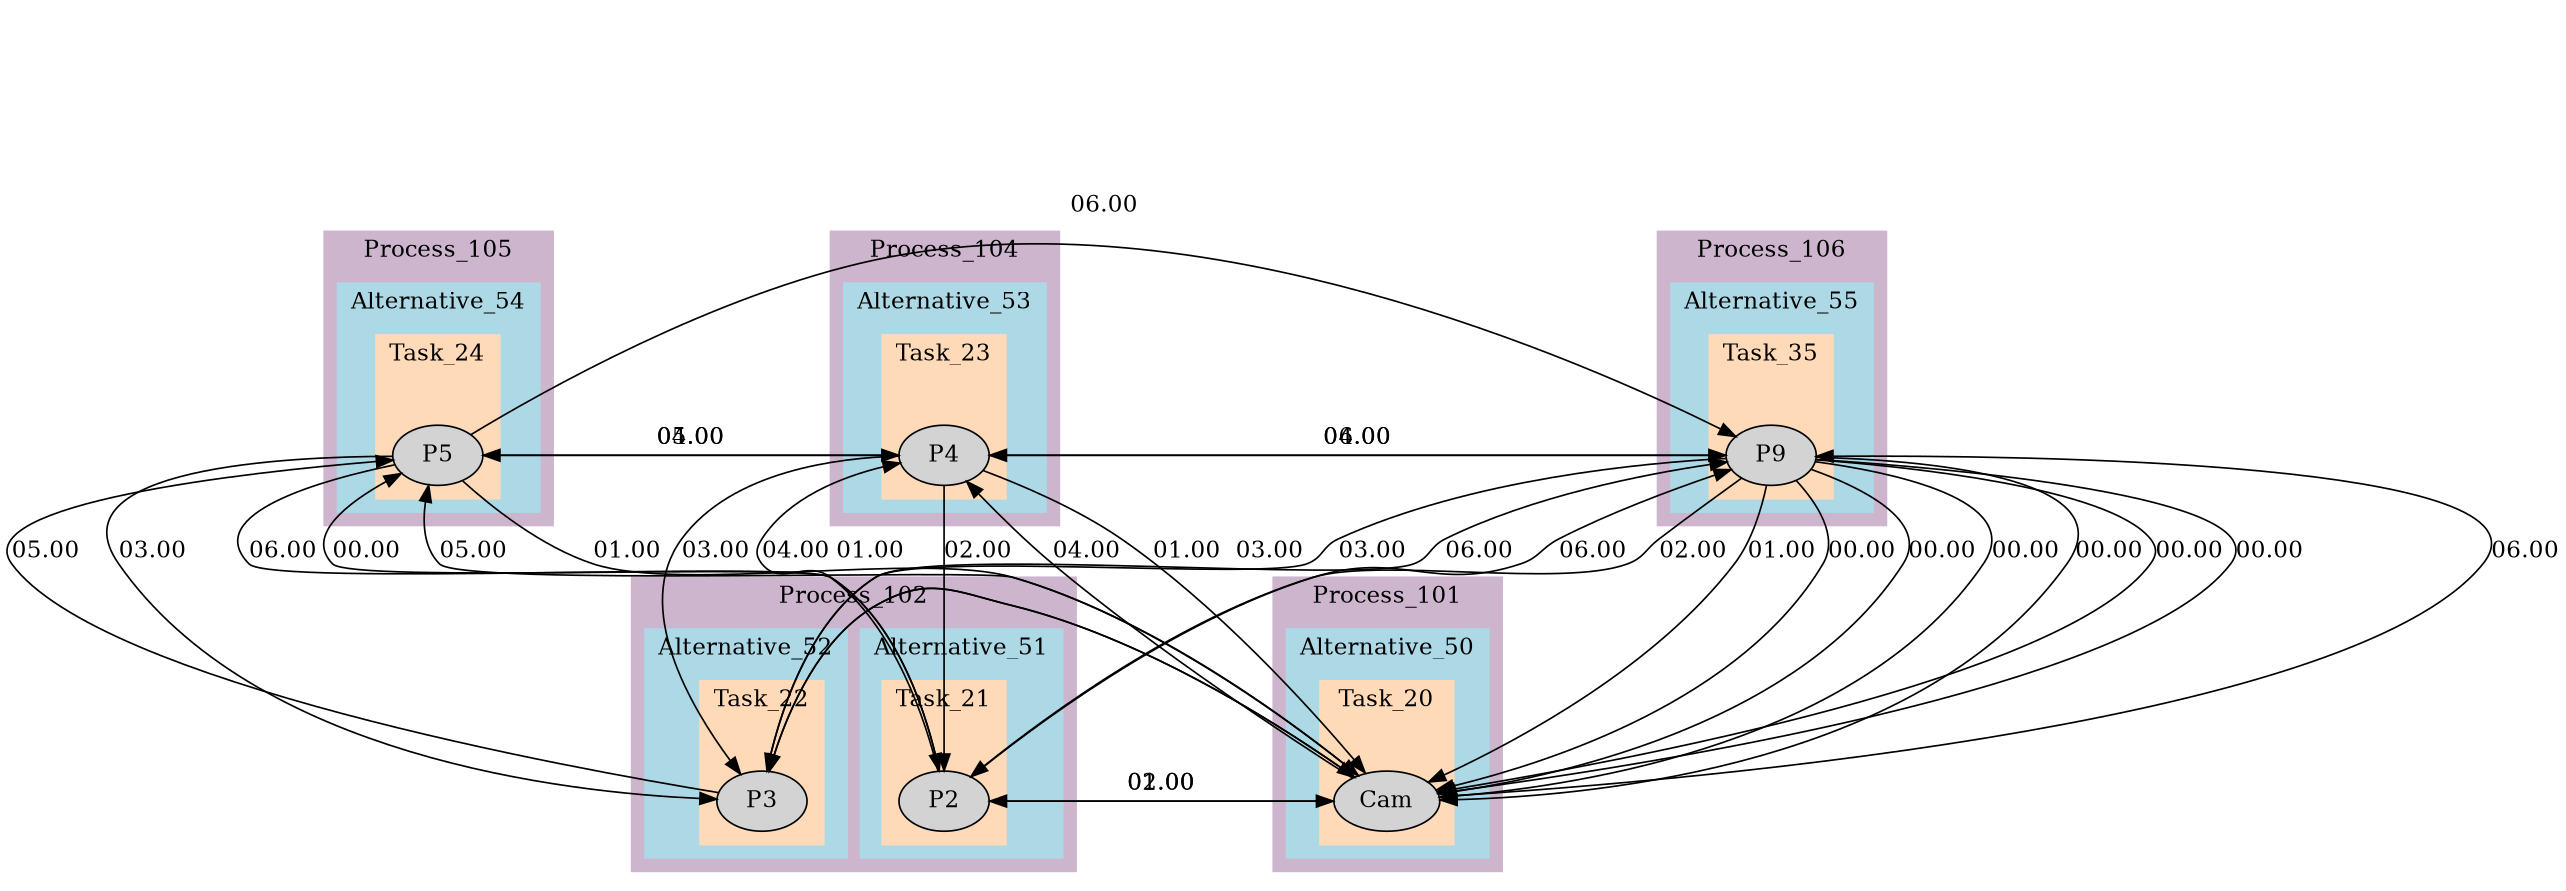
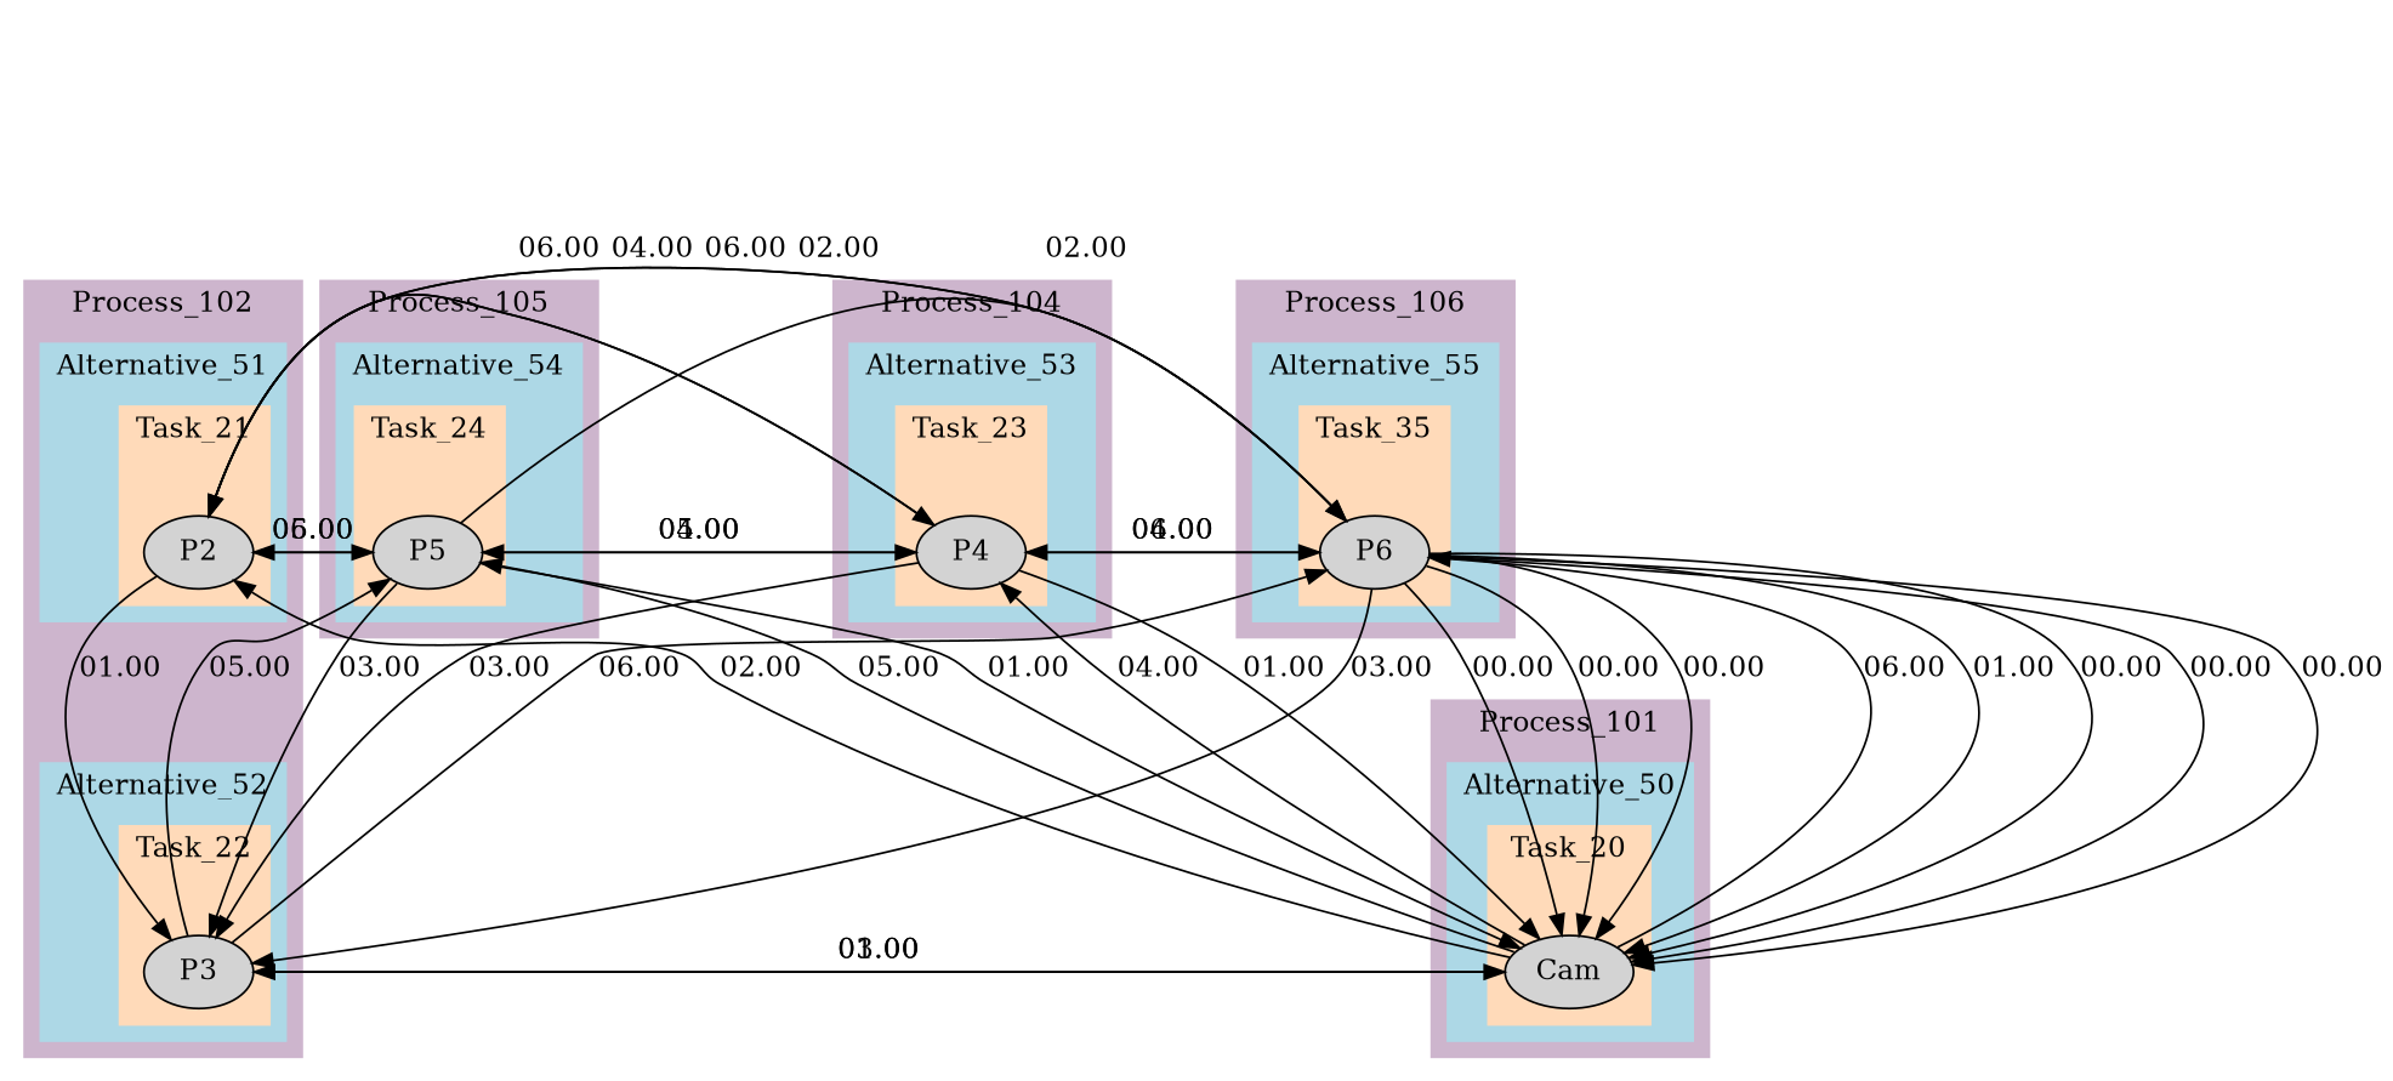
  digraph {
    color=salmon2
    style=filled
    node [style=filled]
    Cam
    P2
    P3
    P4
    P5
-   P6 [label=P9]
+   P6
    subgraph cluster_1 {
      color=thistle3
      label=Process_101
      subgraph cluster_2 {
        color=lightblue
        label=Alternative_50
        subgraph cluster_3 {
          color=peachpuff1
          label=Task_20
          Cam
        }
      }
    }
    subgraph cluster_4 {
      color=thistle3
      label=Process_102
      subgraph cluster_5 {
        color=lightblue
        label=Alternative_51
        subgraph cluster_6 {
          color=peachpuff1
          label=Task_21
          P2
        }
      }
      subgraph cluster_7 {
        color=lightblue
        label=Alternative_52
        subgraph cluster_8 {
          color=peachpuff1
          label=Task_22
          P3
        }
      }
    }
    subgraph cluster_9 {
      color=thistle3
      label=Process_104
      subgraph cluster_10 {
        color=lightblue
        label=Alternative_53
        subgraph cluster_11 {
          color=peachpuff1
          label=Task_23
          P4
        }
      }
    }
    subgraph cluster_12 {
      color=thistle3
      label=Process_105
      subgraph cluster_13 {
        color=lightblue
        label=Alternative_54
        subgraph cluster_14 {
          color=peachpuff1
          label=Task_24
          P5
        }
      }
    }
    subgraph cluster_15 {
      color=thistle3
      label=Process_106
      subgraph cluster_16 {
        color=lightblue
        label=Alternative_55
        subgraph cluster_17 {
          color=peachpuff1
          label=Task_35
          P6
        }
      }
    }
    Cam -> P2 [label=02.00]
    Cam -> P3 [label=03.00]
    Cam -> P4 [label=04.00]
    Cam -> P5 [label=05.00]
    Cam -> P6 [label=06.00]
-   P2 -> Cam [label=01.00]
+   P2 -> P3 [label=01.00]
    P2 -> P4 [label=04.00]
-   P2 -> P5 [label=00.00]
+   P2 -> P5 [label=05.00]
    P2 -> P6 [label=06.00]
    P3 -> Cam [label=01.00]
    P3 -> P5 [label=05.00]
    P3 -> P6 [label=06.00]
    P4 -> Cam [label=01.00]
    P4 -> P2 [label=02.00]
    P4 -> P3 [label=03.00]
    P4 -> P5 [label=05.00]
    P4 -> P6 [label=06.00]
    P5 -> Cam [label=01.00]
    P5 -> P2 [label=06.00]
    P5 -> P3 [label=03.00]
    P5 -> P4 [label=04.00]
    P5 -> P6 [label=06.00]
    P6 -> Cam [label=01.00]
    P6 -> Cam [label=00.00]
    P6 -> Cam [label=00.00]
    P6 -> Cam [label=00.00]
    P6 -> Cam [label=00.00]
    P6 -> Cam [label=00.00]
    P6 -> Cam [label=00.00]
    P6 -> P2 [label=02.00]
    P6 -> P3 [label=03.00]
    P6 -> P4 [label=04.00]
  }
